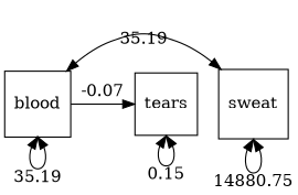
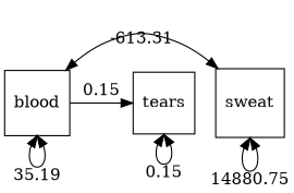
  digraph {
    node [shape=square]
    edge [dir=both headport=s tailport=s]
    blood
    sweat
    tears
    subgraph sub_1 {
      rank=same
      blood
      sweat
      tears
    }
    subgraph sub_2 {
      rank=min
    }
    blood -> blood [label=35.19]
-   blood -> sweat [label=35.19 headport="" tailport=""]
-   blood -> tears [label=-0.07 dir="" headport="" tailport=""]
+   blood -> sweat [label=-613.31 headport="" tailport=""]
+   blood -> tears [label=0.15 dir="" headport="" tailport=""]
    sweat -> sweat [label=14880.75]
    tears -> tears [label=0.15]
  }
